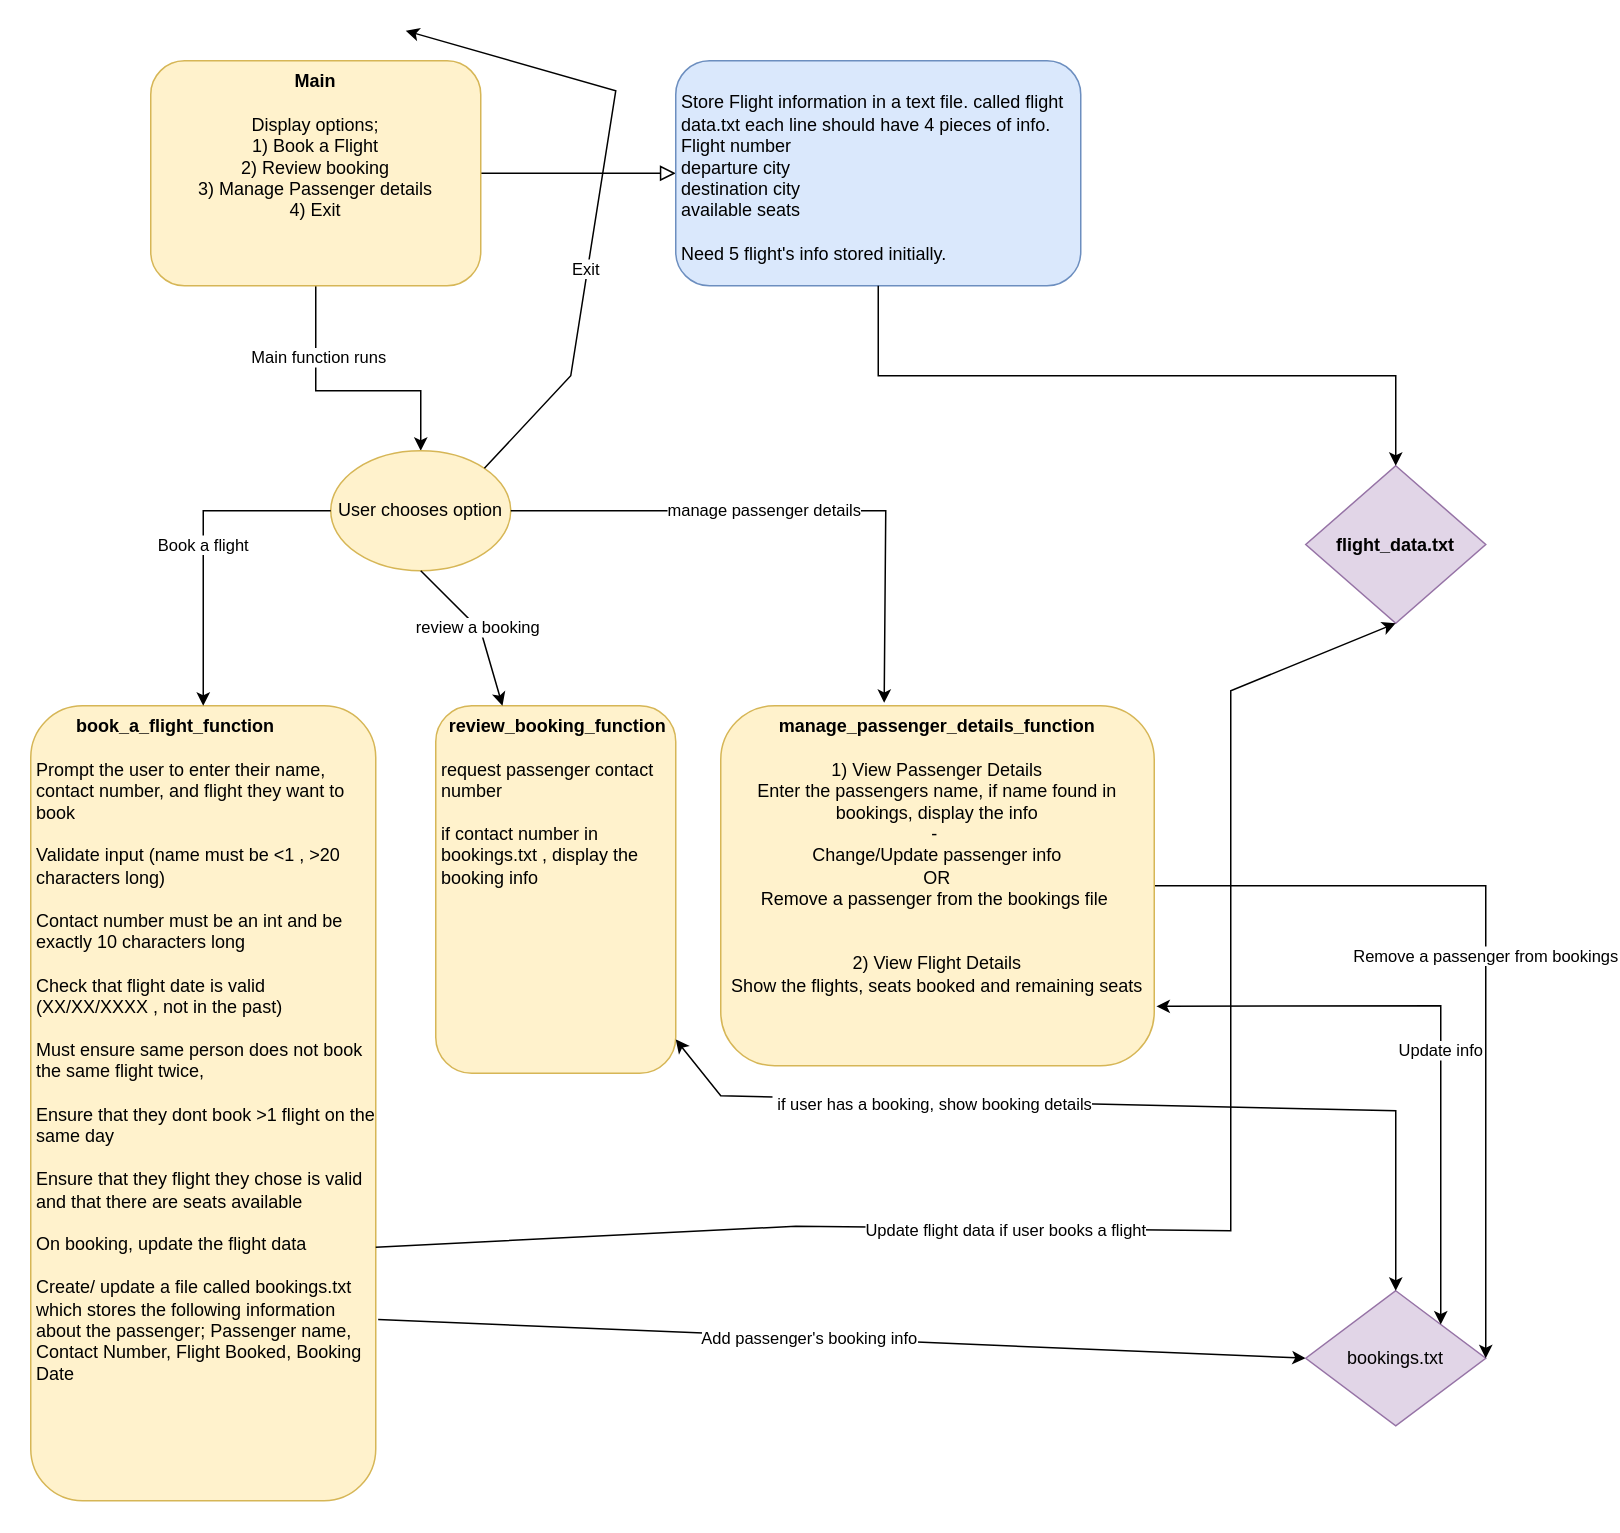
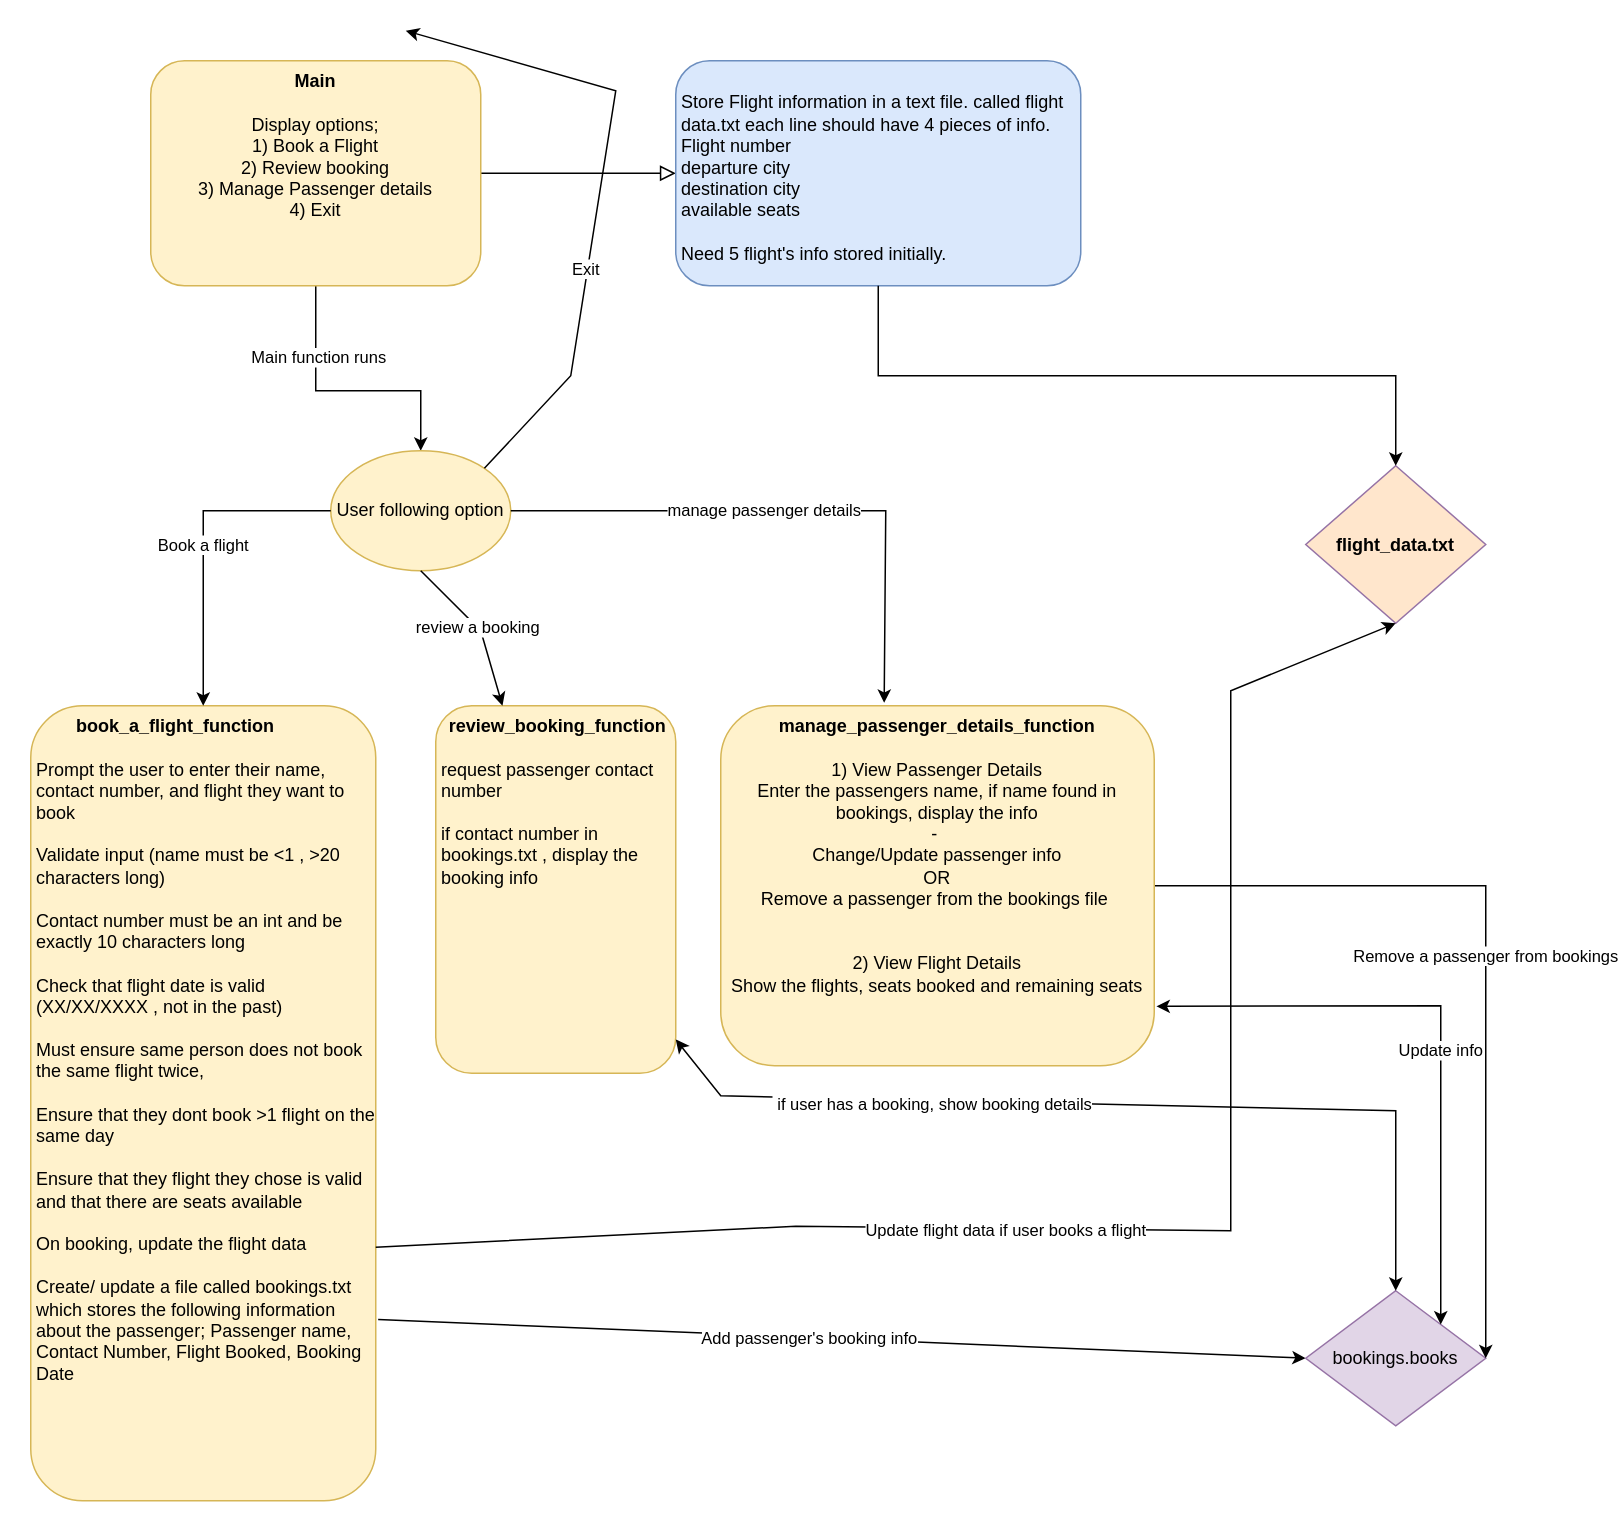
  <mxCell id="0" />
  <mxCell id="1" parent="0" />
  <mxCell id="2" value="" style="rounded=0;html=1;jettySize=auto;orthogonalLoop=1;fontSize=11;endArrow=block;endFill=0;endSize=8;strokeWidth=1;shadow=0;labelBackgroundColor=none;edgeStyle=orthogonalEdgeStyle;" parent="1" source="5" target="6" edge="1"><mxGeometry relative="1" as="geometry" /></mxCell>
  <mxCell id="3" value="" style="edgeStyle=orthogonalEdgeStyle;rounded=0;orthogonalLoop=1;jettySize=auto;html=1;" edge="1" parent="1" source="5" target="9"><mxGeometry relative="1" as="geometry"><Array as="points"><mxPoint x="210" y="260" /><mxPoint x="280" y="260" /></Array></mxGeometry></mxCell>
  <mxCell id="4" value="Main function runs" style="edgeLabel;html=1;align=center;verticalAlign=middle;resizable=0;points=[];" vertex="1" connectable="0" parent="3"><mxGeometry x="-0.475" y="1" relative="1" as="geometry"><mxPoint as="offset" /></mxGeometry></mxCell>
  <mxCell id="5" value="&lt;div style=&quot;&quot;&gt;&lt;span style=&quot;background-color: initial;&quot;&gt;&lt;b&gt;Main&lt;/b&gt;&lt;/span&gt;&lt;/div&gt;&lt;span style=&quot;background-color: initial;&quot;&gt;&lt;span style=&quot;white-space: pre;&quot;&gt;&#09;&lt;/span&gt;&lt;br&gt;Display options;&lt;br&gt;&lt;/span&gt;&lt;span style=&quot;background-color: initial;&quot;&gt;1) Book a Flight&lt;br&gt;&lt;/span&gt;&lt;span style=&quot;background-color: initial;&quot;&gt;2) Review booking&lt;br&gt;&lt;/span&gt;&lt;span style=&quot;background-color: initial;&quot;&gt;3) Manage Passenger details&lt;br&gt;&lt;/span&gt;&lt;span style=&quot;background-color: initial;&quot;&gt;4) Exit&lt;/span&gt;&lt;span style=&quot;background-color: initial;&quot;&gt;&lt;br&gt;&lt;/span&gt;" style="rounded=1;whiteSpace=wrap;html=1;fontSize=12;glass=0;strokeWidth=1;shadow=0;align=center;fillColor=#fff2cc;strokeColor=#d6b656;verticalAlign=top;" parent="1" vertex="1"><mxGeometry x="100" y="40" width="220" height="150" as="geometry" /></mxCell>
  <mxCell id="6" value="&lt;br&gt;Store Flight information in a text file. called flight data.txt each line should have 4 pieces of info. Flight number&lt;br&gt;departure city&lt;br&gt;destination city&lt;br&gt;available seats&lt;br&gt;&lt;br&gt;Need 5 flight's info stored initially." style="rounded=1;whiteSpace=wrap;html=1;fillColor=#dae8fc;strokeColor=#6c8ebf;align=left;verticalAlign=top;spacingLeft=2;" vertex="1" parent="1"><mxGeometry x="450" y="40" width="270" height="150" as="geometry" /></mxCell>
- <mxCell id="7" value="&lt;b&gt;flight_data.txt&lt;/b&gt;" style="rhombus;whiteSpace=wrap;html=1;fillColor=#e1d5e7;strokeColor=#9673a6;" vertex="1" parent="1"><mxGeometry x="870" y="310" width="120" height="105" as="geometry" /></mxCell>
+ <mxCell id="7" value="&lt;b&gt;flight_data.txt&lt;/b&gt;" style="rhombus;whiteSpace=wrap;html=1;fillColor=#ffe6cc;strokeColor=#9673a6;" vertex="1" parent="1"><mxGeometry x="870" y="310" width="120" height="105" as="geometry" /></mxCell>
  <mxCell id="8" style="edgeStyle=orthogonalEdgeStyle;rounded=0;orthogonalLoop=1;jettySize=auto;html=1;entryX=0.5;entryY=0;entryDx=0;entryDy=0;exitX=0.5;exitY=1;exitDx=0;exitDy=0;" edge="1" parent="1" source="6" target="7"><mxGeometry relative="1" as="geometry"><mxPoint x="620" y="230" as="sourcePoint" /><mxPoint x="686.4" y="449.85" as="targetPoint" /></mxGeometry></mxCell>
- <mxCell id="9" value="User chooses option" style="ellipse;whiteSpace=wrap;html=1;fillColor=#fff2cc;strokeColor=#d6b656;" vertex="1" parent="1"><mxGeometry x="220" y="300" width="120" height="80" as="geometry" /></mxCell>
+ <mxCell id="9" value="User following option" style="ellipse;whiteSpace=wrap;html=1;fillColor=#fff2cc;strokeColor=#d6b656;" vertex="1" parent="1"><mxGeometry x="220" y="300" width="120" height="80" as="geometry" /></mxCell>
  <mxCell id="10" value="&lt;span style=&quot;white-space: pre;&quot;&gt;&#09;&lt;/span&gt;&lt;b&gt;book_a_flight_function&lt;br&gt;&lt;/b&gt;&lt;br&gt;Prompt the user to enter their name, contact number, and flight they want to book&lt;br&gt;&lt;div&gt;&lt;br&gt;&lt;/div&gt;&lt;div&gt;Validate input (name must be &amp;lt;1 , &amp;gt;20 characters long)&lt;/div&gt;&lt;div&gt;&lt;br&gt;&lt;/div&gt;&lt;div&gt;Contact number must be an int and be exactly 10 characters long&lt;br&gt;&lt;br&gt;Check that flight date is valid (XX/XX/XXXX , not in the past)&lt;br&gt;&lt;br&gt;Must ensure same person does not book the same flight twice,&amp;nbsp;&lt;br&gt;&lt;br&gt;Ensure that they dont book &amp;gt;1 flight on the same day&lt;br&gt;&lt;br&gt;Ensure that they flight they chose is valid and that there are seats available&amp;nbsp;&lt;br&gt;&lt;br&gt;On booking, update the flight data&lt;br&gt;&lt;br&gt;Create/ update a file called bookings.txt which stores the following information about the passenger; Passenger name, Contact Number, Flight Booked, Booking Date&lt;/div&gt;" style="rounded=1;whiteSpace=wrap;html=1;align=left;verticalAlign=top;fillColor=#fff2cc;strokeColor=#d6b656;spacingLeft=2;" vertex="1" parent="1"><mxGeometry x="20" y="470" width="230" height="530" as="geometry" /></mxCell>
  <mxCell id="11" value="&lt;b&gt;review_booking_function&lt;/b&gt;&lt;br&gt;&lt;br&gt;&lt;div style=&quot;text-align: left;&quot;&gt;request passenger contact number&lt;br&gt;&lt;br&gt;if contact number in bookings.txt , display the booking info&lt;/div&gt;" style="rounded=1;whiteSpace=wrap;html=1;fillColor=#fff2cc;strokeColor=#d6b656;align=center;verticalAlign=top;spacingLeft=3;" vertex="1" parent="1"><mxGeometry x="290" y="470" width="160" height="245" as="geometry" /></mxCell>
  <mxCell id="12" value="manage passenger details" style="endArrow=classic;html=1;rounded=0;exitX=1;exitY=0.5;exitDx=0;exitDy=0;entryX=0.377;entryY=-0.008;entryDx=0;entryDy=0;entryPerimeter=0;" edge="1" parent="1" source="9" target="24"><mxGeometry x="-0.101" width="50" height="50" relative="1" as="geometry"><mxPoint x="330" y="337.68" as="sourcePoint" /><mxPoint x="563.8" y="500" as="targetPoint" /><Array as="points"><mxPoint x="590" y="340" /></Array><mxPoint x="-1" as="offset" /></mxGeometry></mxCell>
  <mxCell id="13" value="review a booking" style="endArrow=classic;html=1;rounded=0;exitX=0.5;exitY=1;exitDx=0;exitDy=0;" edge="1" parent="1" source="9" target="11"><mxGeometry width="50" height="50" relative="1" as="geometry"><mxPoint x="330" y="490" as="sourcePoint" /><mxPoint x="320" y="490" as="targetPoint" /><Array as="points"><mxPoint x="320" y="420" /></Array></mxGeometry></mxCell>
  <mxCell id="14" value="Book a flight" style="endArrow=classic;html=1;rounded=0;exitX=0;exitY=0.5;exitDx=0;exitDy=0;entryX=0.5;entryY=0;entryDx=0;entryDy=0;" edge="1" parent="1" source="9" target="10"><mxGeometry width="50" height="50" relative="1" as="geometry"><mxPoint x="330" y="490" as="sourcePoint" /><mxPoint x="380" y="440" as="targetPoint" /><Array as="points"><mxPoint x="135" y="340" /></Array></mxGeometry></mxCell>
  <mxCell id="15" value="" style="endArrow=classic;html=1;rounded=0;exitX=1;exitY=0;exitDx=0;exitDy=0;" edge="1" parent="1" source="9"><mxGeometry width="50" height="50" relative="1" as="geometry"><mxPoint x="330" y="370" as="sourcePoint" /><mxPoint x="270" y="20" as="targetPoint" /><Array as="points"><mxPoint x="380" y="250" /><mxPoint x="410" y="60" /></Array></mxGeometry></mxCell>
  <mxCell id="16" value="Exit" style="edgeLabel;html=1;align=center;verticalAlign=middle;resizable=0;points=[];" vertex="1" connectable="0" parent="15"><mxGeometry x="0.149" y="-4" relative="1" as="geometry"><mxPoint x="-19" y="85" as="offset" /></mxGeometry></mxCell>
  <mxCell id="17" value="Update flight data if user books a flight" style="endArrow=classic;html=1;rounded=0;exitX=1;exitY=0.681;exitDx=0;exitDy=0;exitPerimeter=0;entryX=0.5;entryY=1;entryDx=0;entryDy=0;" edge="1" parent="1" source="10" target="7"><mxGeometry x="-0.199" y="-2" width="50" height="50" relative="1" as="geometry"><mxPoint x="250" y="853" as="sourcePoint" /><mxPoint x="730" y="490" as="targetPoint" /><Array as="points"><mxPoint x="530" y="817" /><mxPoint x="820" y="820" /><mxPoint x="820" y="460" /></Array><mxPoint as="offset" /></mxGeometry></mxCell>
  <mxCell id="18" value="" style="endArrow=classic;html=1;rounded=0;exitX=1.007;exitY=0.772;exitDx=0;exitDy=0;exitPerimeter=0;entryX=0;entryY=0.5;entryDx=0;entryDy=0;" edge="1" parent="1" source="10" target="20"><mxGeometry width="50" height="50" relative="1" as="geometry"><mxPoint x="270" y="892.779" as="sourcePoint" /><mxPoint x="695.86" y="860" as="targetPoint" /><Array as="points" /></mxGeometry></mxCell>
  <mxCell id="19" value="Add passenger's booking info" style="edgeLabel;html=1;align=center;verticalAlign=middle;resizable=0;points=[];" vertex="1" connectable="0" parent="18"><mxGeometry x="-0.071" relative="1" as="geometry"><mxPoint as="offset" /></mxGeometry></mxCell>
- <mxCell id="20" value="bookings.txt" style="rhombus;whiteSpace=wrap;html=1;fillColor=#e1d5e7;strokeColor=#9673a6;" vertex="1" parent="1"><mxGeometry x="870" y="860" width="120" height="90" as="geometry" /></mxCell>
+ <mxCell id="20" value="bookings.books" style="rhombus;whiteSpace=wrap;html=1;fillColor=#e1d5e7;strokeColor=#9673a6;" vertex="1" parent="1"><mxGeometry x="870" y="860" width="120" height="90" as="geometry" /></mxCell>
  <mxCell id="21" value="" style="endArrow=classic;startArrow=classic;html=1;rounded=0;entryX=0.5;entryY=0;entryDx=0;entryDy=0;" edge="1" parent="1" source="11" target="20"><mxGeometry width="50" height="50" relative="1" as="geometry"><mxPoint x="440" y="640" as="sourcePoint" /><mxPoint x="400" y="570" as="targetPoint" /><Array as="points"><mxPoint x="480" y="730" /><mxPoint x="930" y="740" /></Array></mxGeometry></mxCell>
  <mxCell id="22" value="&amp;nbsp;if user has a booking, show booking details" style="edgeLabel;html=1;align=center;verticalAlign=middle;resizable=0;points=[];" vertex="1" connectable="0" parent="21"><mxGeometry x="-0.363" y="1" relative="1" as="geometry"><mxPoint x="-8" y="3" as="offset" /></mxGeometry></mxCell>
  <mxCell id="23" value="Remove a passenger from bookings" style="endArrow=classic;html=1;rounded=0;entryX=1;entryY=0.5;entryDx=0;entryDy=0;" edge="1" parent="1" source="24" target="20"><mxGeometry width="50" height="50" relative="1" as="geometry"><mxPoint x="670" y="570" as="sourcePoint" /><mxPoint x="470" y="520" as="targetPoint" /><Array as="points"><mxPoint x="990" y="590" /></Array></mxGeometry></mxCell>
  <mxCell id="24" value="&lt;b&gt;manage_passenger_details_function&lt;/b&gt;&lt;br&gt;&lt;br&gt;1) View Passenger Details&lt;br&gt;Enter the passengers name, if name found in bookings, display the info&lt;br&gt;-&amp;nbsp;&lt;br&gt;Change/Update passenger info&lt;br style=&quot;border-color: var(--border-color);&quot;&gt;OR&lt;br style=&quot;border-color: var(--border-color);&quot;&gt;Remove a passenger from the bookings file&amp;nbsp;&lt;br&gt;&lt;br&gt;&lt;br&gt;2) View Flight Details&lt;br&gt;Show the flights, seats booked and remaining seats&lt;br&gt;&lt;div&gt;&lt;br&gt;&lt;/div&gt;" style="rounded=1;whiteSpace=wrap;html=1;fillColor=#fff2cc;strokeColor=#d6b656;verticalAlign=top;" vertex="1" parent="1"><mxGeometry x="480" y="470" width="289" height="240" as="geometry" /></mxCell>
  <mxCell id="25" value="Update info" style="endArrow=classic;startArrow=classic;html=1;rounded=0;entryX=1.005;entryY=0.835;entryDx=0;entryDy=0;exitX=1;exitY=0;exitDx=0;exitDy=0;entryPerimeter=0;" edge="1" parent="1" source="20" target="24"><mxGeometry x="-0.092" width="50" height="50" relative="1" as="geometry"><mxPoint x="330" y="690" as="sourcePoint" /><mxPoint x="380" y="640" as="targetPoint" /><Array as="points"><mxPoint x="960" y="670" /></Array><mxPoint as="offset" /></mxGeometry></mxCell>
